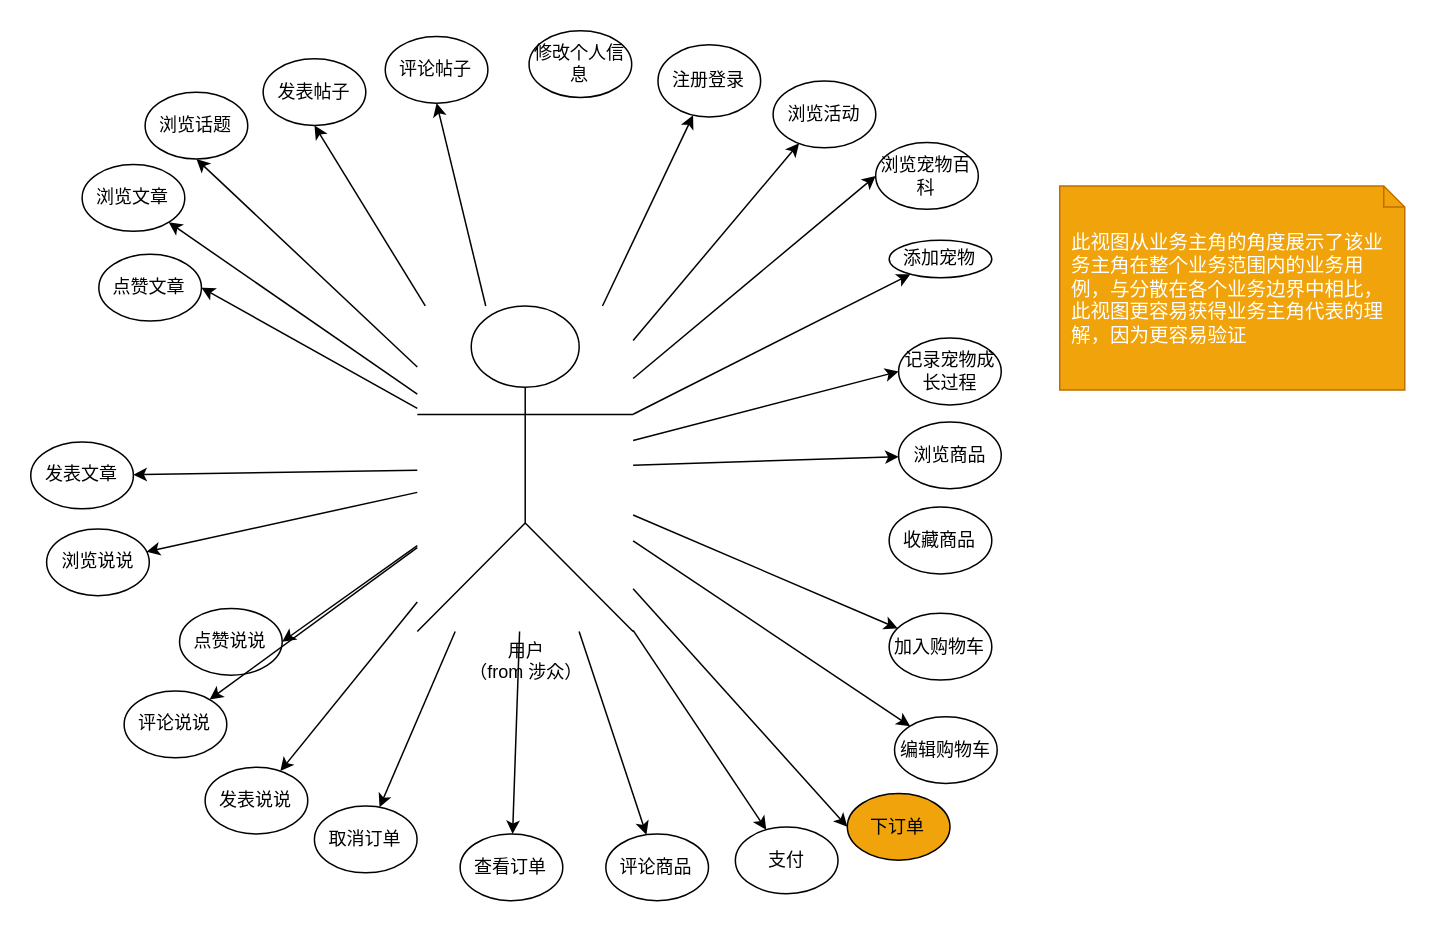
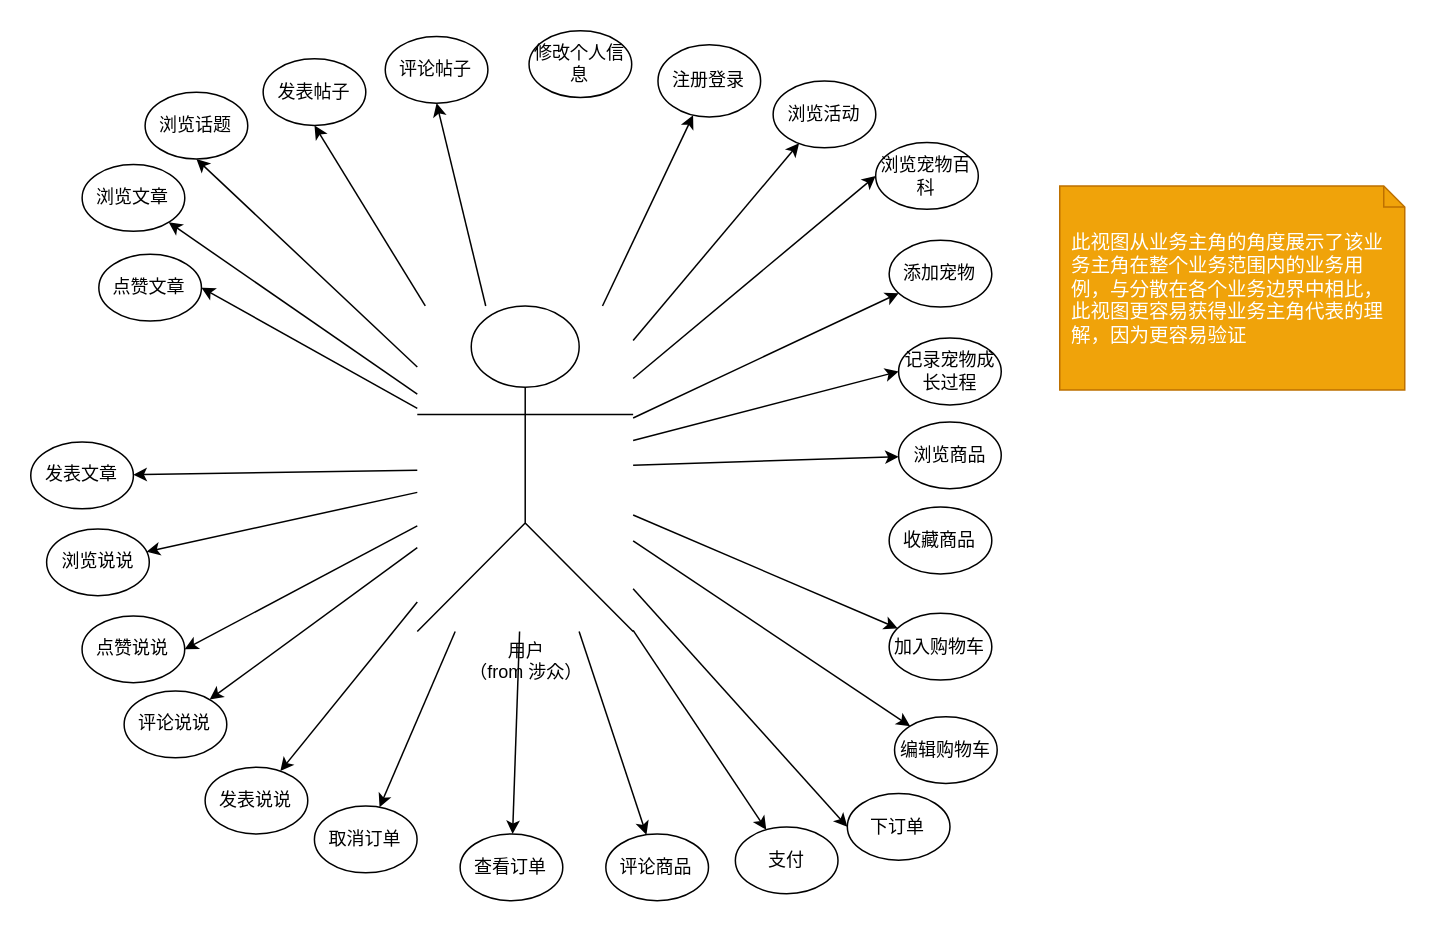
  <mxCell id="0" />
  <mxCell id="1" parent="0" />
  <mxCell id="2" value="" style="group" vertex="1" connectable="0" parent="1"><mxGeometry x="20" y="20" width="647" height="580" as="geometry" /></mxCell>
  <mxCell id="3" value="用户&lt;br&gt;（from 涉众）&lt;br&gt;" style="shape=umlActor;verticalLabelPosition=bottom;labelBackgroundColor=#ffffff;verticalAlign=top;html=1;" parent="2" vertex="1"><mxGeometry x="257.685" y="183.481" width="143.908" height="216.975" as="geometry" /></mxCell>
  <mxCell id="4" value="注册登录" style="ellipse;whiteSpace=wrap;html=1;" parent="2" vertex="1"><mxGeometry x="418.155" y="9.316" width="68.435" height="48.227" as="geometry" /></mxCell>
  <mxCell id="5" style="edgeStyle=none;rounded=0;orthogonalLoop=1;jettySize=auto;html=1;" edge="1" parent="2" source="3" target="4"><mxGeometry relative="1" as="geometry" /></mxCell>
  <mxCell id="6" value="浏览话题" style="ellipse;whiteSpace=wrap;html=1;" parent="2" vertex="1"><mxGeometry x="76.236" y="41.004" width="68.435" height="44.517" as="geometry" /></mxCell>
  <mxCell id="7" style="edgeStyle=none;rounded=0;orthogonalLoop=1;jettySize=auto;html=1;entryX=0.5;entryY=1;entryDx=0;entryDy=0;" edge="1" parent="2" source="3" target="6"><mxGeometry relative="1" as="geometry" /></mxCell>
  <mxCell id="8" value="浏览文章" style="ellipse;whiteSpace=wrap;html=1;" parent="2" vertex="1"><mxGeometry x="34.256" y="89.216" width="68.435" height="44.517" as="geometry" /></mxCell>
  <mxCell id="9" style="edgeStyle=none;rounded=0;orthogonalLoop=1;jettySize=auto;html=1;" edge="1" parent="2" source="3" target="8"><mxGeometry relative="1" as="geometry" /></mxCell>
  <mxCell id="10" value="点赞文章" style="ellipse;whiteSpace=wrap;html=1;" parent="2" vertex="1"><mxGeometry x="45.383" y="149.007" width="68.435" height="44.517" as="geometry" /></mxCell>
  <mxCell id="11" style="edgeStyle=none;rounded=0;orthogonalLoop=1;jettySize=auto;html=1;entryX=1;entryY=0.5;entryDx=0;entryDy=0;" edge="1" parent="2" source="3" target="10"><mxGeometry relative="1" as="geometry" /></mxCell>
  <mxCell id="12" value="修改个人信息" style="ellipse;whiteSpace=wrap;html=1;" parent="2" vertex="1"><mxGeometry x="332.201" width="68.435" height="44.517" as="geometry" /></mxCell>
  <mxCell id="13" value="发表文章" style="ellipse;whiteSpace=wrap;html=1;" parent="2" vertex="1"><mxGeometry y="274.177" width="68.435" height="44.517" as="geometry" /></mxCell>
  <mxCell id="14" style="edgeStyle=none;rounded=0;orthogonalLoop=1;jettySize=auto;html=1;" edge="1" parent="2" source="3" target="13"><mxGeometry relative="1" as="geometry" /></mxCell>
- <mxCell id="15" value="点赞说说" style="ellipse;whiteSpace=wrap;html=1;" parent="2" vertex="1"><mxGeometry x="99.198" y="385.11" width="68.435" height="44.517" as="geometry" /></mxCell>
+ <mxCell id="15" value="点赞说说" style="ellipse;whiteSpace=wrap;html=1;" parent="2" vertex="1"><mxGeometry x="34.198" y="390.11" width="68.435" height="44.517" as="geometry" /></mxCell>
  <mxCell id="16" style="edgeStyle=none;rounded=0;orthogonalLoop=1;jettySize=auto;html=1;entryX=1;entryY=0.5;entryDx=0;entryDy=0;" edge="1" parent="2" source="3" target="15"><mxGeometry relative="1" as="geometry" /></mxCell>
  <mxCell id="17" value="浏览说说" style="ellipse;whiteSpace=wrap;html=1;" parent="2" vertex="1"><mxGeometry x="10.578" y="332.136" width="68.435" height="44.517" as="geometry" /></mxCell>
  <mxCell id="18" style="edgeStyle=none;rounded=0;orthogonalLoop=1;jettySize=auto;html=1;" edge="1" parent="2" source="3" target="17"><mxGeometry relative="1" as="geometry" /></mxCell>
  <mxCell id="19" value="评论说说" style="ellipse;whiteSpace=wrap;html=1;" parent="2" vertex="1"><mxGeometry x="62.256" y="440.23" width="68.435" height="44.517" as="geometry" /></mxCell>
  <mxCell id="20" style="edgeStyle=none;rounded=0;orthogonalLoop=1;jettySize=auto;html=1;" edge="1" parent="2" source="3" target="19"><mxGeometry relative="1" as="geometry" /></mxCell>
  <mxCell id="21" value="发表说说" style="ellipse;whiteSpace=wrap;html=1;" parent="2" vertex="1"><mxGeometry x="116.241" y="490.966" width="68.435" height="44.517" as="geometry" /></mxCell>
  <mxCell id="22" style="edgeStyle=none;rounded=0;orthogonalLoop=1;jettySize=auto;html=1;" edge="1" parent="2" source="3" target="21"><mxGeometry relative="1" as="geometry" /></mxCell>
  <mxCell id="23" value="发表帖子" style="ellipse;whiteSpace=wrap;html=1;" parent="2" vertex="1"><mxGeometry x="154.936" y="18.655" width="68.435" height="44.517" as="geometry" /></mxCell>
  <mxCell id="24" style="edgeStyle=none;rounded=0;orthogonalLoop=1;jettySize=auto;html=1;entryX=0.5;entryY=1;entryDx=0;entryDy=0;" edge="1" parent="2" source="3" target="23"><mxGeometry relative="1" as="geometry" /></mxCell>
  <mxCell id="25" value="评论帖子" style="ellipse;whiteSpace=wrap;html=1;" parent="2" vertex="1"><mxGeometry x="236.334" y="3.755" width="68.435" height="44.517" as="geometry" /></mxCell>
  <mxCell id="26" style="rounded=0;orthogonalLoop=1;jettySize=auto;html=1;entryX=0.5;entryY=1;entryDx=0;entryDy=0;" edge="1" parent="2" source="3" target="25"><mxGeometry relative="1" as="geometry" /></mxCell>
  <mxCell id="27" value="浏览活动" style="ellipse;whiteSpace=wrap;html=1;" parent="2" vertex="1"><mxGeometry x="494.919" y="33.554" width="68.435" height="44.517" as="geometry" /></mxCell>
  <mxCell id="28" style="edgeStyle=none;rounded=0;orthogonalLoop=1;jettySize=auto;html=1;entryX=0.253;entryY=0.931;entryDx=0;entryDy=0;entryPerimeter=0;" edge="1" parent="2" source="3" target="27"><mxGeometry relative="1" as="geometry" /></mxCell>
  <mxCell id="29" value="浏览宠物百科" style="ellipse;whiteSpace=wrap;html=1;" parent="2" vertex="1"><mxGeometry x="563.275" y="74.528" width="68.435" height="44.517" as="geometry" /></mxCell>
  <mxCell id="30" style="edgeStyle=none;rounded=0;orthogonalLoop=1;jettySize=auto;html=1;entryX=0;entryY=0.5;entryDx=0;entryDy=0;" edge="1" parent="2" source="3" target="29"><mxGeometry relative="1" as="geometry" /></mxCell>
- <mxCell id="31" value="添加宠物" style="ellipse;whiteSpace=wrap;html=1;" parent="2" vertex="1"><mxGeometry x="572.269" y="139.714" width="68.435" height="25" as="geometry" /></mxCell>
+ <mxCell id="31" value="添加宠物" style="ellipse;whiteSpace=wrap;html=1;" parent="2" vertex="1"><mxGeometry x="572.269" y="139.714" width="68.435" height="44.517" as="geometry" /></mxCell>
  <mxCell id="32" style="edgeStyle=none;rounded=0;orthogonalLoop=1;jettySize=auto;html=1;" edge="1" parent="2" source="3" target="31"><mxGeometry relative="1" as="geometry" /></mxCell>
  <mxCell id="33" value="记录宠物成长过程" style="ellipse;whiteSpace=wrap;html=1;" parent="2" vertex="1"><mxGeometry x="578.565" y="204.899" width="68.435" height="44.517" as="geometry" /></mxCell>
  <mxCell id="34" style="edgeStyle=none;rounded=0;orthogonalLoop=1;jettySize=auto;html=1;entryX=0;entryY=0.5;entryDx=0;entryDy=0;" edge="1" parent="2" source="3" target="33"><mxGeometry relative="1" as="geometry" /></mxCell>
  <mxCell id="35" value="浏览商品" style="ellipse;whiteSpace=wrap;html=1;" vertex="1" parent="2"><mxGeometry x="578.565" y="260.772" width="68.435" height="44.517" as="geometry" /></mxCell>
  <mxCell id="36" style="edgeStyle=none;rounded=0;orthogonalLoop=1;jettySize=auto;html=1;" edge="1" parent="2" source="3" target="35"><mxGeometry relative="1" as="geometry" /></mxCell>
  <mxCell id="37" value="收藏商品" style="ellipse;whiteSpace=wrap;html=1;" vertex="1" parent="2"><mxGeometry x="572.269" y="317.577" width="68.435" height="44.517" as="geometry" /></mxCell>
  <mxCell id="38" value="加入购物车" style="ellipse;whiteSpace=wrap;html=1;" vertex="1" parent="2"><mxGeometry x="572.269" y="388.35" width="68.435" height="44.517" as="geometry" /></mxCell>
  <mxCell id="39" style="edgeStyle=none;rounded=0;orthogonalLoop=1;jettySize=auto;html=1;" edge="1" parent="2" source="3" target="38"><mxGeometry relative="1" as="geometry" /></mxCell>
  <mxCell id="40" value="编辑购物车" style="ellipse;whiteSpace=wrap;html=1;" vertex="1" parent="2"><mxGeometry x="575.867" y="457.26" width="68.435" height="44.517" as="geometry" /></mxCell>
  <mxCell id="41" style="edgeStyle=none;rounded=0;orthogonalLoop=1;jettySize=auto;html=1;" edge="1" parent="2" source="3" target="40"><mxGeometry relative="1" as="geometry" /></mxCell>
- <mxCell id="42" value="下订单" style="ellipse;whiteSpace=wrap;html=1;fillColor=#f0a30a;" vertex="1" parent="2"><mxGeometry x="544.387" y="508.478" width="68.435" height="44.517" as="geometry" /></mxCell>
+ <mxCell id="42" value="下订单" style="ellipse;whiteSpace=wrap;html=1;" vertex="1" parent="2"><mxGeometry x="544.387" y="508.478" width="68.435" height="44.517" as="geometry" /></mxCell>
  <mxCell id="43" style="edgeStyle=none;rounded=0;orthogonalLoop=1;jettySize=auto;html=1;entryX=0;entryY=0.5;entryDx=0;entryDy=0;" edge="1" parent="2" source="3" target="42"><mxGeometry relative="1" as="geometry" /></mxCell>
  <mxCell id="44" value="支付" style="ellipse;whiteSpace=wrap;html=1;" vertex="1" parent="2"><mxGeometry x="469.735" y="530.827" width="68.435" height="44.517" as="geometry" /></mxCell>
  <mxCell id="45" style="edgeStyle=none;rounded=0;orthogonalLoop=1;jettySize=auto;html=1;" edge="1" parent="2" source="3" target="44"><mxGeometry relative="1" as="geometry" /></mxCell>
  <mxCell id="46" value="取消订单" style="ellipse;whiteSpace=wrap;html=1;" vertex="1" parent="2"><mxGeometry x="189.114" y="516.859" width="68.435" height="44.517" as="geometry" /></mxCell>
  <mxCell id="47" value="" style="edgeStyle=none;rounded=0;orthogonalLoop=1;jettySize=auto;html=1;" edge="1" parent="2" source="3" target="46"><mxGeometry relative="1" as="geometry"><mxPoint x="329.64" y="521.515" as="targetPoint" /></mxGeometry></mxCell>
  <mxCell id="48" value="查看订单" style="ellipse;whiteSpace=wrap;html=1;" vertex="1" parent="2"><mxGeometry x="286.252" y="535.483" width="68.435" height="44.517" as="geometry" /></mxCell>
  <mxCell id="49" style="edgeStyle=none;rounded=0;orthogonalLoop=1;jettySize=auto;html=1;" edge="1" parent="2" source="3" target="48"><mxGeometry relative="1" as="geometry" /></mxCell>
  <mxCell id="50" value="评论商品" style="ellipse;whiteSpace=wrap;html=1;" vertex="1" parent="2"><mxGeometry x="383.39" y="535.483" width="68.435" height="44.517" as="geometry" /></mxCell>
  <mxCell id="51" style="edgeStyle=none;rounded=0;orthogonalLoop=1;jettySize=auto;html=1;" edge="1" parent="2" source="3" target="50"><mxGeometry relative="1" as="geometry" /></mxCell>
  <mxCell id="52" value="此视图从业务主角的角度展示了该业务主角在整个业务范围内的业务用例，与分散在各个业务边界中相比，此视图更容易获得业务主角代表的理解，因为更容易验证" style="shape=note;whiteSpace=wrap;html=1;size=14;verticalAlign=middle;align=left;spacingTop=0;fillColor=#f0a30a;strokeColor=#BD7000;fontColor=#ffffff;spacingLeft=6;spacingRight=6;fontSize=13;" vertex="1" parent="1"><mxGeometry x="706" y="123.5" width="230" height="136" as="geometry" /></mxCell>
